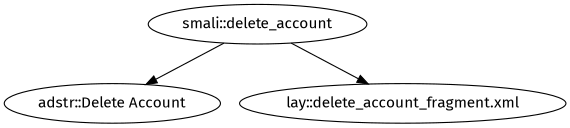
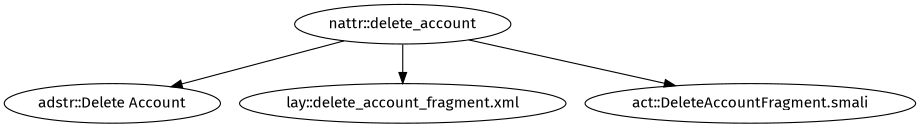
  digraph {
    fontname="Fira Sans"
    node [fontname="Fira Sans"]
    edge [fontname="Fira Sans"]
-   "nattr::delete_account" [label="smali::delete_account"]
+   "nattr::delete_account"
    "adstr::Delete Account"
    "lay::delete_account_fragment.xml"
+   "act::DeleteAccountFragment.smali"
    "nattr::delete_account" -> "adstr::Delete Account"
    "nattr::delete_account" -> "lay::delete_account_fragment.xml"
+   "nattr::delete_account" -> "act::DeleteAccountFragment.smali"
  }
